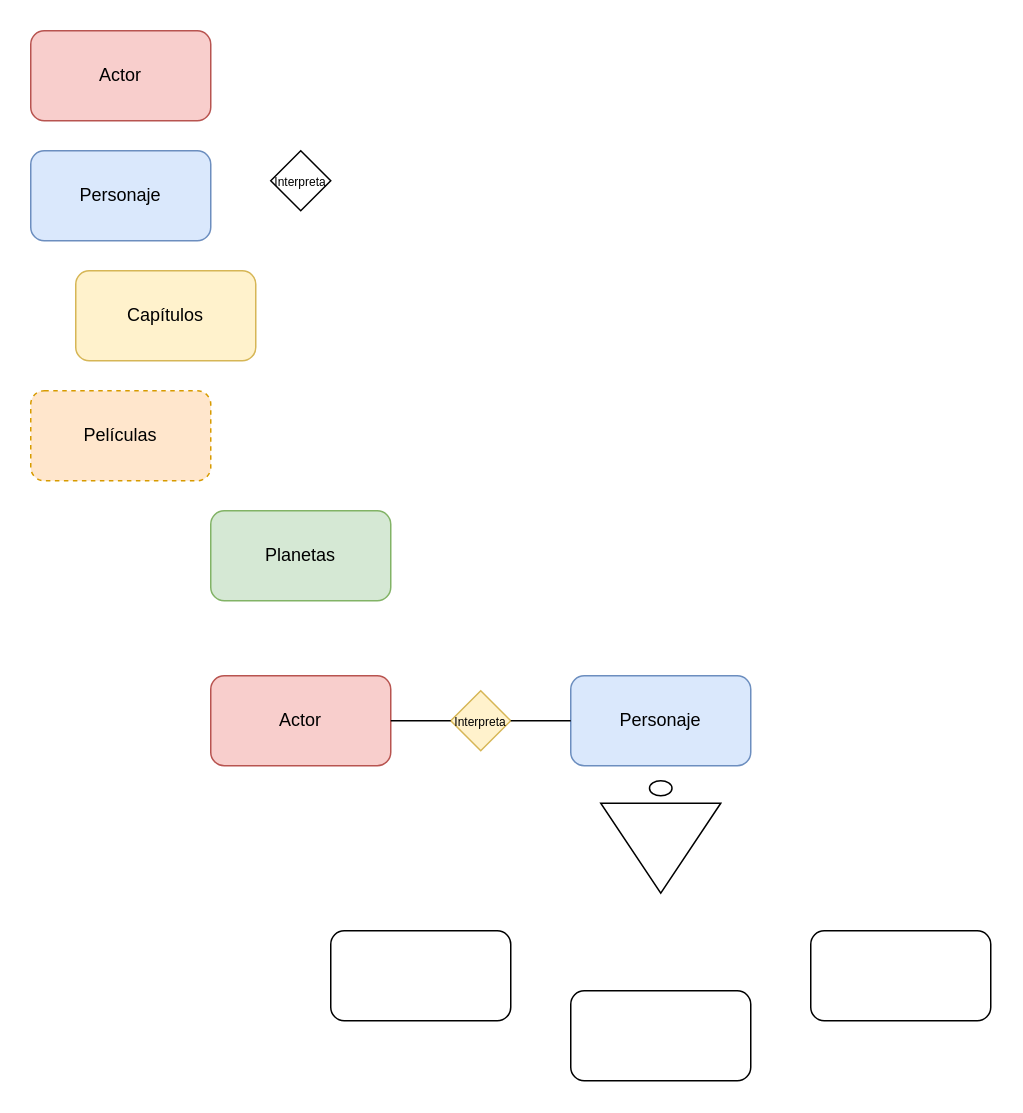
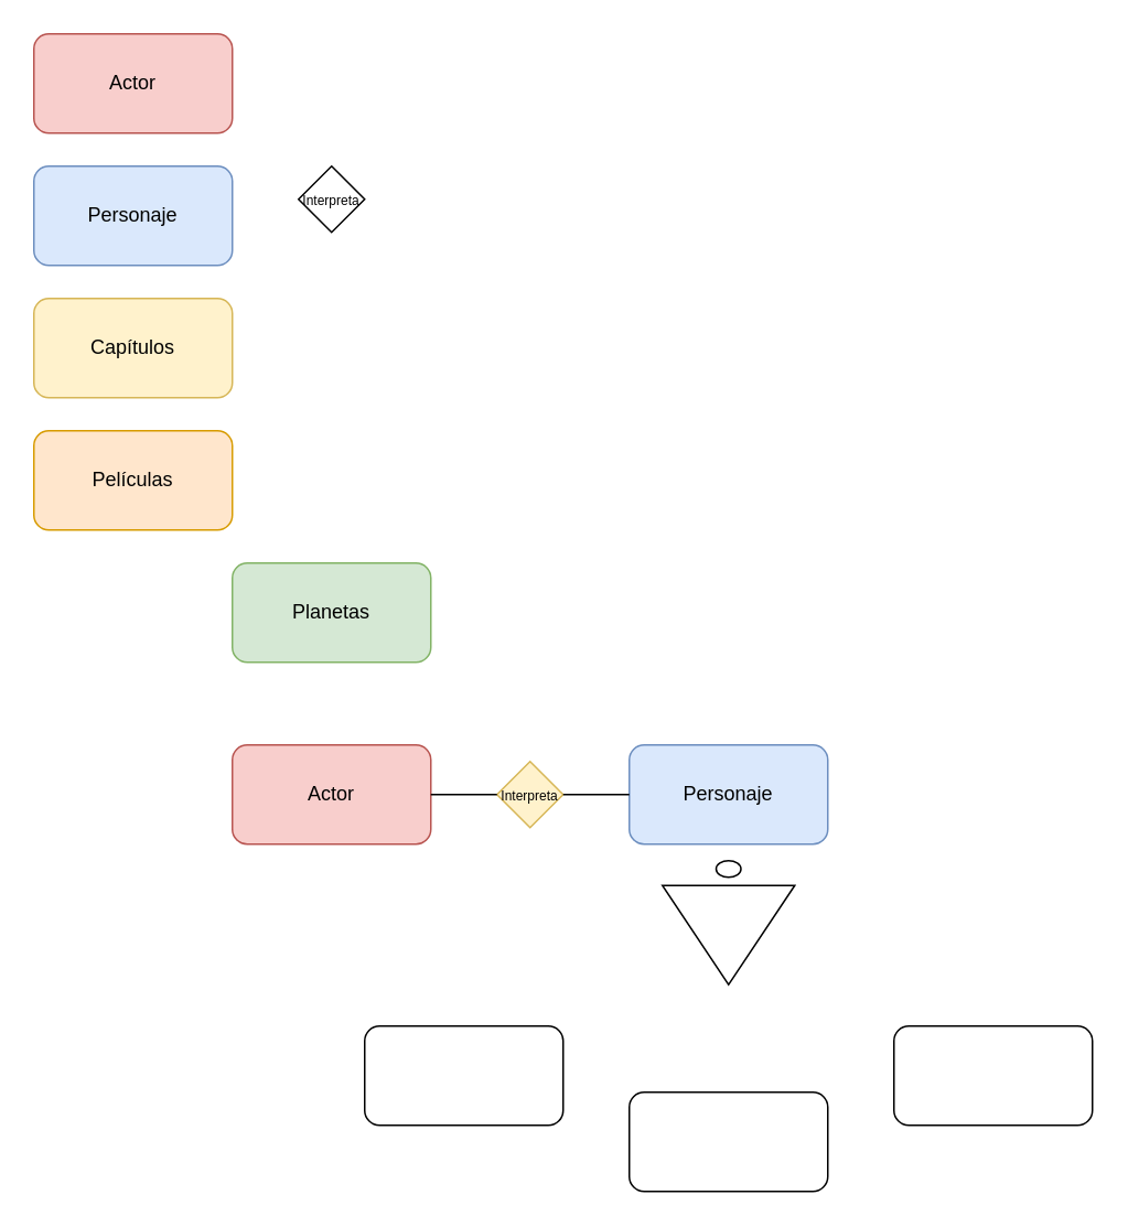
  <mxCell id="0" />
  <mxCell id="1" parent="0" />
  <mxCell id="2" value="Actor" style="rounded=1;whiteSpace=wrap;html=1;fillColor=#f8cecc;strokeColor=#b85450;" vertex="1" parent="1"><mxGeometry x="20" y="20" width="120" height="60" as="geometry" /></mxCell>
  <mxCell id="3" value="Personaje" style="rounded=1;whiteSpace=wrap;html=1;fillColor=#dae8fc;strokeColor=#6c8ebf;" vertex="1" parent="1"><mxGeometry x="20" y="100" width="120" height="60" as="geometry" /></mxCell>
- <mxCell id="4" value="Capítulos" style="rounded=1;whiteSpace=wrap;html=1;fillColor=#fff2cc;strokeColor=#d6b656;" vertex="1" parent="1"><mxGeometry x="50" y="180" width="120" height="60" as="geometry" /></mxCell>
- <mxCell id="5" value="Películas" style="rounded=1;whiteSpace=wrap;html=1;fillColor=#ffe6cc;strokeColor=#d79b00;dashed=1;" vertex="1" parent="1"><mxGeometry x="20" y="260" width="120" height="60" as="geometry" /></mxCell>
+ <mxCell id="4" value="Capítulos" style="rounded=1;whiteSpace=wrap;html=1;fillColor=#fff2cc;strokeColor=#d6b656;" vertex="1" parent="1"><mxGeometry x="20" y="180" width="120" height="60" as="geometry" /></mxCell>
+ <mxCell id="5" value="Películas" style="rounded=1;whiteSpace=wrap;html=1;fillColor=#ffe6cc;strokeColor=#d79b00;" vertex="1" parent="1"><mxGeometry x="20" y="260" width="120" height="60" as="geometry" /></mxCell>
  <mxCell id="6" value="Planetas" style="rounded=1;whiteSpace=wrap;html=1;fillColor=#d5e8d4;strokeColor=#82b366;" vertex="1" parent="1"><mxGeometry x="140" y="340" width="120" height="60" as="geometry" /></mxCell>
  <mxCell id="7" value="&lt;font style=&quot;font-size: 8px;&quot;&gt;Interpreta&lt;/font&gt;" style="rhombus;whiteSpace=wrap;html=1;fillColor=#fff2cc;strokeColor=#d6b656;" vertex="1" parent="1"><mxGeometry x="300" y="460" width="40" height="40" as="geometry" /></mxCell>
  <mxCell id="8" value="&lt;font style=&quot;font-size: 8px;&quot;&gt;Interpreta&lt;/font&gt;" style="rhombus;whiteSpace=wrap;html=1;" vertex="1" parent="1"><mxGeometry x="180" y="100" width="40" height="40" as="geometry" /></mxCell>
  <mxCell id="9" value="Actor" style="rounded=1;whiteSpace=wrap;html=1;fillColor=#f8cecc;strokeColor=#b85450;" vertex="1" parent="1"><mxGeometry x="140" y="450" width="120" height="60" as="geometry" /></mxCell>
  <mxCell id="10" value="" style="endArrow=none;html=1;rounded=0;" edge="1" parent="1" target="7"><mxGeometry width="50" height="50" relative="1" as="geometry"><mxPoint x="260" y="480" as="sourcePoint" /><mxPoint x="310" y="430" as="targetPoint" /></mxGeometry></mxCell>
  <mxCell id="11" value="Personaje" style="rounded=1;whiteSpace=wrap;html=1;fillColor=#dae8fc;strokeColor=#6c8ebf;" vertex="1" parent="1"><mxGeometry x="380" y="450" width="120" height="60" as="geometry" /></mxCell>
  <mxCell id="12" value="" style="endArrow=none;html=1;rounded=0;" edge="1" parent="1" target="11"><mxGeometry width="50" height="50" relative="1" as="geometry"><mxPoint x="340" y="480" as="sourcePoint" /><mxPoint x="390" y="430" as="targetPoint" /></mxGeometry></mxCell>
  <mxCell id="13" value="" style="triangle;whiteSpace=wrap;html=1;direction=south;" vertex="1" parent="1"><mxGeometry x="400" y="535" width="80" height="60" as="geometry" /></mxCell>
  <mxCell id="14" value="" style="ellipse;whiteSpace=wrap;html=1;" vertex="1" parent="1"><mxGeometry x="432.5" y="520" width="15" height="10" as="geometry" /></mxCell>
  <mxCell id="15" value="&lt;div&gt;&lt;br&gt;&lt;/div&gt;&lt;div&gt;&lt;br&gt;&lt;/div&gt;" style="rounded=1;whiteSpace=wrap;html=1;" vertex="1" parent="1"><mxGeometry x="220" y="620" width="120" height="60" as="geometry" /></mxCell>
  <mxCell id="16" value="" style="rounded=1;whiteSpace=wrap;html=1;" vertex="1" parent="1"><mxGeometry x="380" y="660" width="120" height="60" as="geometry" /></mxCell>
  <mxCell id="17" value="" style="rounded=1;whiteSpace=wrap;html=1;" vertex="1" parent="1"><mxGeometry x="540" y="620" width="120" height="60" as="geometry" /></mxCell>
